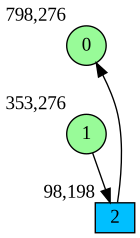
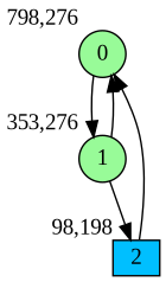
  digraph {
    bgcolor=white
    fontname="Liberation Serif"
    node [fillcolor=palegreen fixedsize=true fontname="Liberation Serif" shape=circle style=filled]
    edge [fontname="Liberation Serif"]
    0 [height=0.3 width=0.4 xlabel="798,276"]
    1 [height=0.3 width=0.4 xlabel="353,276"]
    2 [fillcolor=deepskyblue height=0.3 shape=box width=0.4 xlabel="98,198"]
+   0 -> 1
+   1 -> 0
    1 -> 2
    2 -> 0
  }
